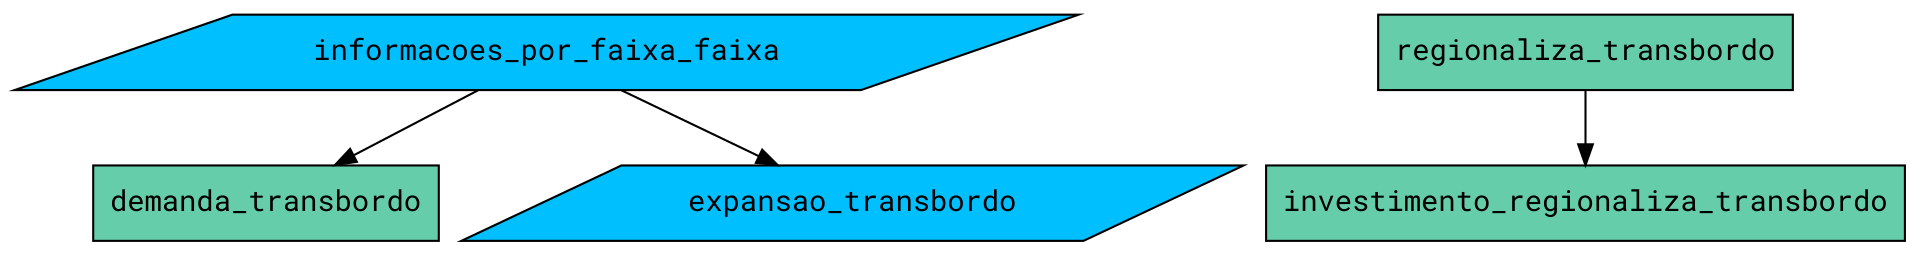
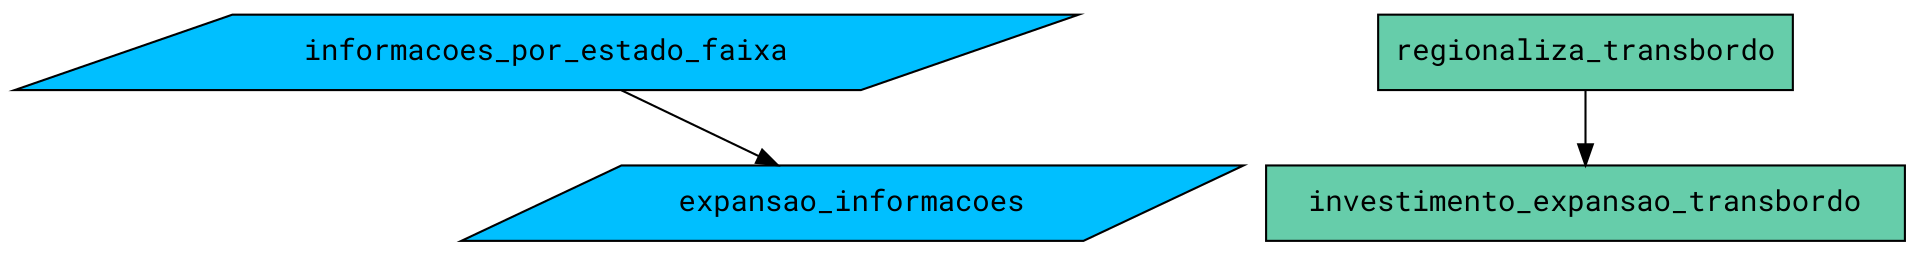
  digraph {
    fontname="Roboto Mono"
    node [fillcolor=aquamarine3 fontname="Roboto Mono" shape=box style=filled]
    edge [fontname="Roboto Mono"]
-   informacoes_por_estado_faixa [fillcolor=deepskyblue shape=parallelogram label=informacoes_por_faixa_faixa]
-   demanda_transbordo
-   expansao_transbordo [fillcolor=deepskyblue shape=parallelogram]
+   informacoes_por_estado_faixa [fillcolor=deepskyblue shape=parallelogram]
+   expansao_transbordo [fillcolor=deepskyblue shape=parallelogram label=expansao_informacoes]
    regionaliza_transbordo
-   investimento_expansao_transbordo [label=investimento_regionaliza_transbordo]
-   informacoes_por_estado_faixa -> demanda_transbordo
+   investimento_expansao_transbordo
    informacoes_por_estado_faixa -> expansao_transbordo
    regionaliza_transbordo -> investimento_expansao_transbordo
  }
